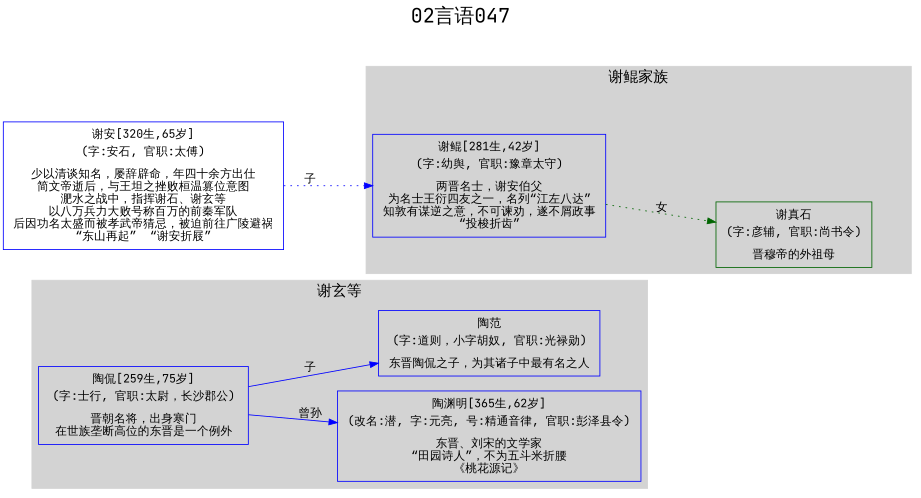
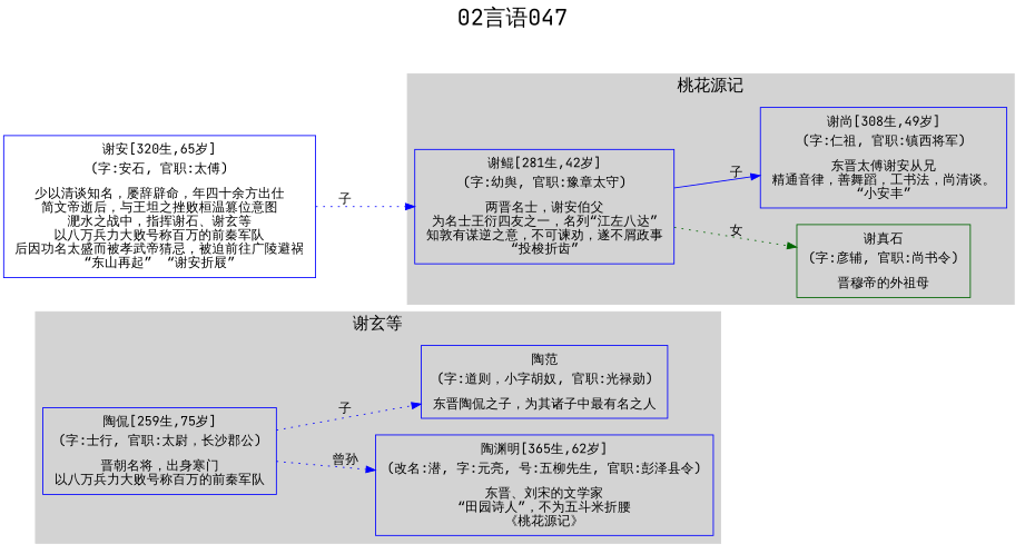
  digraph {
    color=lightgrey
    fontname="JetBrains Mono"
    fontsize=24
    label="02言语047"
    labelloc=t
    rankdir=LR
    ranksep=0.5
    style=filled
    node [color=blue fontname="JetBrains Mono" shape=box]
    edge [color=blue fontname="JetBrains Mono" style=dotted]
-   n1 [label=<<table border="0" cellborder="0"><tr><td>陶侃[259生,75岁]</td></tr><tr><td>(字:士行, 官职:太尉，长沙郡公)</td></tr><tr><td></td></tr><tr><td>晋朝名将，出身寒门<br/>在世族垄断高位的东晋是一个例外<br/></td></tr></table>>]
-   n2 [label=<<table border="0" cellborder="0"><tr><td>陶渊明[365生,62岁]</td></tr><tr><td>(改名:潜, 字:元亮, 号:精通音律, 官职:彭泽县令)</td></tr><tr><td></td></tr><tr><td>东晋、刘宋的文学家<br/>“田园诗人”，不为五斗米折腰<br/>《桃花源记》<br/></td></tr></table>>]
+   n1 [label=<<table border="0" cellborder="0"><tr><td>陶侃[259生,75岁]</td></tr><tr><td>(字:士行, 官职:太尉，长沙郡公)</td></tr><tr><td></td></tr><tr><td>晋朝名将，出身寒门<br/>以八万兵力大败号称百万的前秦军队<br/></td></tr></table>>]
+   n2 [label=<<table border="0" cellborder="0"><tr><td>陶渊明[365生,62岁]</td></tr><tr><td>(改名:潜, 字:元亮, 号:五柳先生, 官职:彭泽县令)</td></tr><tr><td></td></tr><tr><td>东晋、刘宋的文学家<br/>“田园诗人”，不为五斗米折腰<br/>《桃花源记》<br/></td></tr></table>>]
    n3 [label=<<table border="0" cellborder="0"><tr><td>陶范</td></tr><tr><td>(字:道则，小字胡奴, 官职:光禄勋)</td></tr><tr><td></td></tr><tr><td>东晋陶侃之子，为其诸子中最有名之人<br/></td></tr></table>>]
    n4 [label=<<table border="0" cellborder="0"><tr><td>谢鲲[281生,42岁]</td></tr><tr><td>(字:幼舆, 官职:豫章太守)</td></tr><tr><td></td></tr><tr><td>两晋名士，谢安伯父<br/>为名士王衍四友之一，名列“江左八达”<br/>知敦有谋逆之意，不可谏劝，遂不屑政事<br/>“投梭折齿”<br/></td></tr></table>>]
    n5 [color=darkgreen label=<<table border="0" cellborder="0"><tr><td>谢真石</td></tr><tr><td>(字:彦辅, 官职:尚书令)</td></tr><tr><td></td></tr><tr><td>晋穆帝的外祖母<br/></td></tr></table>>]
+   n6 [label=<<table border="0" cellborder="0"><tr><td>谢尚[308生,49岁]</td></tr><tr><td>(字:仁祖, 官职:镇西将军)</td></tr><tr><td></td></tr><tr><td>东晋太傅谢安从兄<br/>精通音律，善舞蹈，工书法，尚清谈。<br/>“小安丰”<br/></td></tr></table>>]
    n7 [label=<<table border="0" cellborder="0"><tr><td>谢安[320生,65岁]</td></tr><tr><td>(字:安石, 官职:太傅)</td></tr><tr><td></td></tr><tr><td>少以清谈知名，屡辞辟命，年四十余方出仕<br/>简文帝逝后，与王坦之挫败桓温篡位意图<br/>淝水之战中，指挥谢石、谢玄等<br/>以八万兵力大败号称百万的前秦军队<br/>后因功名太盛而被孝武帝猜忌，被迫前往广陵避祸<br/>“东山再起”  “谢安折屐”<br/></td></tr></table>>]
    subgraph cluster_1 {
      fontsize=18
      label="谢玄等"
      n1
      n2
      n3
    }
    subgraph cluster_2 {
      fontsize=18
-     label="谢鲲家族"
+     label="桃花源记"
      n4
      n5
+     n6
    }
-   n1 -> n2 [label="曾孙" style=solid]
-   n1 -> n3 [label="子" style=solid]
+   n1 -> n2 [label="曾孙"]
+   n1 -> n3 [label="子"]
    n4 -> n5 [color=darkgreen label="女"]
+   n4 -> n6 [label="子" style=solid]
    n7 -> n4 [label="子"]
  }
